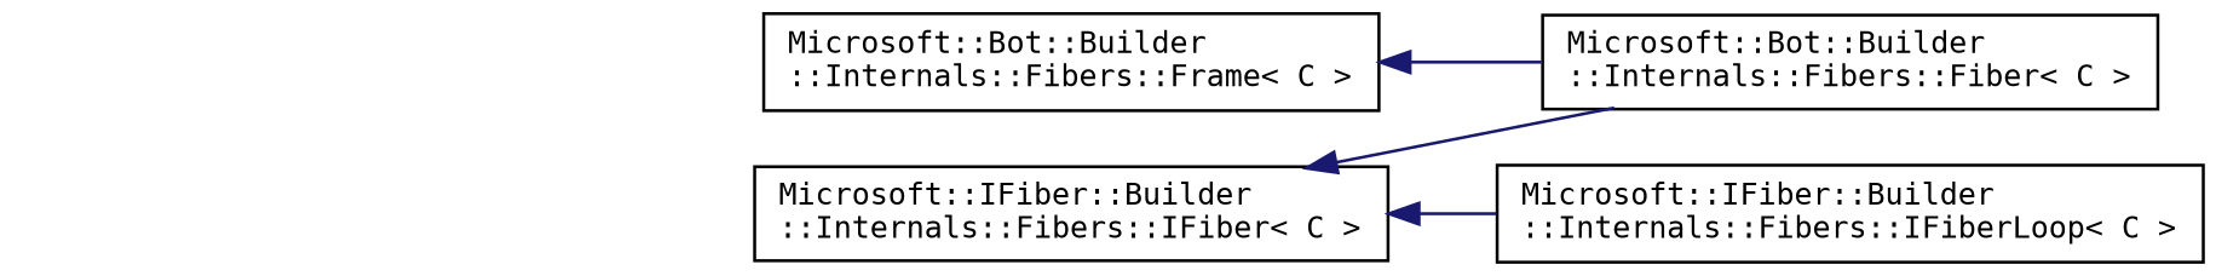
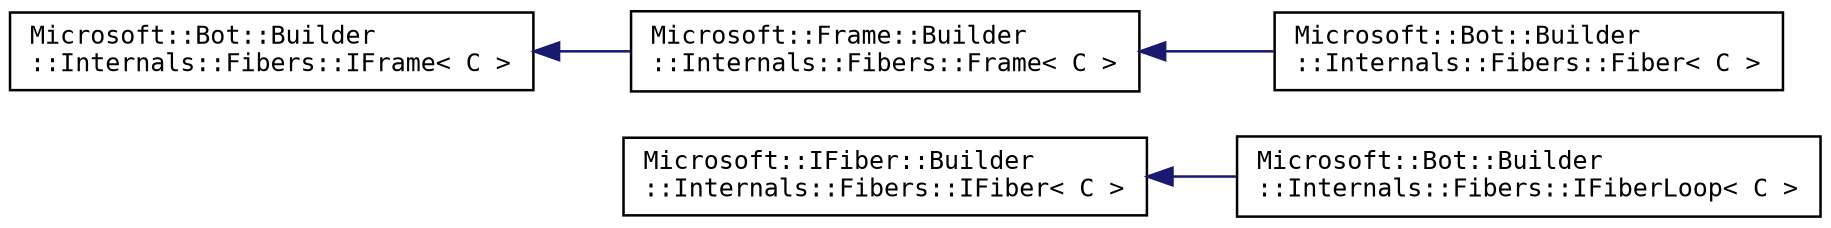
  digraph {
    fontname="DejaVu Sans Mono"
    rankdir=LR
    node [color=black fillcolor=white fontname="DejaVu Sans Mono" fontsize=10 shape=record style=filled]
    edge [color=midnightblue dir=back fontname="DejaVu Sans Mono" fontsize=10 labelfontname=Helvetica labelfontsize=10 style=solid]
    n1 [height=0.2 label="Microsoft::IFiber::Builder\l::Internals::Fibers::IFiber\< C \>" width=0.4]
    n2 [height=0.2 label="Microsoft::Bot::Builder\l::Internals::Fibers::Fiber\< C \>" width=0.4]
-   n3 [height=0.2 label="Microsoft::IFiber::Builder\l::Internals::Fibers::IFiberLoop\< C \>" width=0.4]
-   n5 [height=0.2 label="Microsoft::Bot::Builder\l::Internals::Fibers::Frame\< C \>" width=0.4]
-   n1 -> n2
+   n3 [height=0.2 label="Microsoft::Bot::Builder\l::Internals::Fibers::IFiberLoop\< C \>" width=0.4]
+   n4 [height=0.2 label="Microsoft::Bot::Builder\l::Internals::Fibers::IFrame\< C \>" width=0.4]
+   n5 [height=0.2 label="Microsoft::Frame::Builder\l::Internals::Fibers::Frame\< C \>" width=0.4]
    n1 -> n3
+   n4 -> n5
    n5 -> n2
  }
